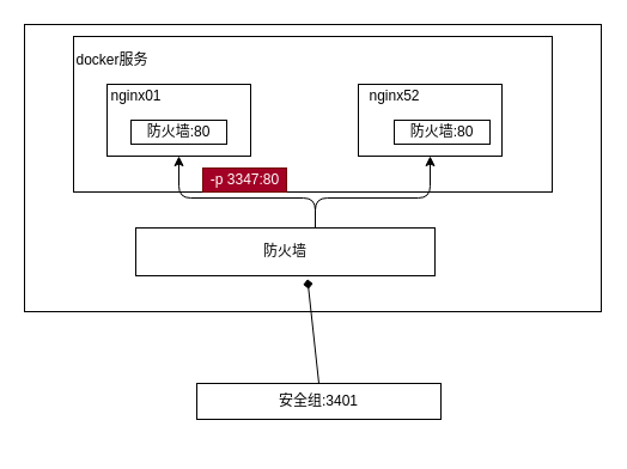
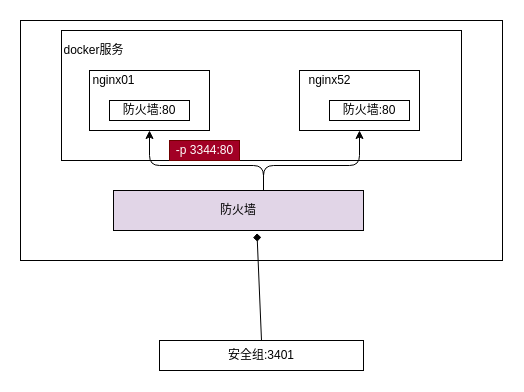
  <mxCell id="0" />
  <mxCell id="1" parent="0" />
- <mxCell id="2" value="安全组:3401" style="rounded=0;whiteSpace=wrap;html=1;" vertex="1" parent="1"><mxGeometry x="164" y="320" width="204" height="30" as="geometry" /></mxCell>
+ <mxCell id="2" value="安全组:3401" style="rounded=0;whiteSpace=wrap;html=1;" vertex="1" parent="1"><mxGeometry x="159" y="340" width="204" height="30" as="geometry" /></mxCell>
  <mxCell id="3" value="" style="rounded=0;whiteSpace=wrap;html=1;" vertex="1" parent="1"><mxGeometry x="20" y="20" width="482" height="240" as="geometry" /></mxCell>
- <mxCell id="4" value="防火墙" style="rounded=0;whiteSpace=wrap;html=1;" vertex="1" parent="1"><mxGeometry x="113" y="190" width="250" height="40" as="geometry" /></mxCell>
+ <mxCell id="4" value="防火墙" style="rounded=0;whiteSpace=wrap;html=1;fillColor=#e1d5e7;" vertex="1" parent="1"><mxGeometry x="113" y="190" width="250" height="40" as="geometry" /></mxCell>
  <mxCell id="5" value="" style="endArrow=diamond;html=1;exitX=0.5;exitY=0;exitDx=0;exitDy=0;entryX=0.574;entryY=1.07;entryDx=0;entryDy=0;entryPerimeter=0;" edge="1" parent="1" source="2" target="4"><mxGeometry width="50" height="50" relative="1" as="geometry"><mxPoint x="209" y="190" as="sourcePoint" /><mxPoint x="259" y="240" as="targetPoint" /></mxGeometry></mxCell>
  <mxCell id="6" value="" style="rounded=0;whiteSpace=wrap;html=1;" vertex="1" parent="1"><mxGeometry x="61" y="30" width="400" height="130" as="geometry" /></mxCell>
  <mxCell id="7" value="docker服务" style="text;html=1;align=center;verticalAlign=middle;resizable=0;points=[];autosize=1;strokeColor=none;fillColor=none;" vertex="1" parent="1"><mxGeometry x="53" y="40" width="80" height="20" as="geometry" /></mxCell>
  <mxCell id="8" value="" style="rounded=0;whiteSpace=wrap;html=1;" vertex="1" parent="1"><mxGeometry x="89" y="70" width="120" height="60" as="geometry" /></mxCell>
  <mxCell id="9" value="nginx01" style="text;html=1;align=center;verticalAlign=middle;resizable=0;points=[];autosize=1;strokeColor=none;fillColor=none;" vertex="1" parent="1"><mxGeometry x="83" y="70" width="60" height="20" as="geometry" /></mxCell>
  <mxCell id="10" value="防火墙:80" style="rounded=0;whiteSpace=wrap;html=1;" vertex="1" parent="1"><mxGeometry x="109" y="100" width="80" height="20" as="geometry" /></mxCell>
  <mxCell id="11" value="" style="rounded=0;whiteSpace=wrap;html=1;" vertex="1" parent="1"><mxGeometry x="299" y="70" width="120" height="60" as="geometry" /></mxCell>
  <mxCell id="12" value="nginx52" style="text;html=1;align=center;verticalAlign=middle;resizable=0;points=[];autosize=1;strokeColor=none;fillColor=none;" vertex="1" parent="1"><mxGeometry x="299" y="70" width="60" height="20" as="geometry" /></mxCell>
  <mxCell id="13" value="防火墙:80" style="rounded=0;whiteSpace=wrap;html=1;" vertex="1" parent="1"><mxGeometry x="329" y="100" width="80" height="20" as="geometry" /></mxCell>
  <mxCell id="14" value="" style="edgeStyle=elbowEdgeStyle;elbow=vertical;endArrow=classic;html=1;entryX=0.5;entryY=1;entryDx=0;entryDy=0;" edge="1" parent="1" target="11"><mxGeometry width="50" height="50" relative="1" as="geometry"><mxPoint x="263" y="190" as="sourcePoint" /><mxPoint x="313" y="140" as="targetPoint" /><Array as="points"><mxPoint x="303" y="165" /></Array></mxGeometry></mxCell>
  <mxCell id="15" value="" style="edgeStyle=elbowEdgeStyle;elbow=vertical;endArrow=classic;html=1;" edge="1" parent="1" target="8"><mxGeometry width="50" height="50" relative="1" as="geometry"><mxPoint x="263" y="190" as="sourcePoint" /><mxPoint x="359" y="130" as="targetPoint" /><Array as="points"><mxPoint x="303" y="165" /></Array></mxGeometry></mxCell>
- <mxCell id="16" value="-p 3347:80" style="text;html=1;align=center;verticalAlign=middle;resizable=0;points=[];autosize=1;strokeColor=#6F0000;fillColor=#a20025;fontColor=#ffffff;" vertex="1" parent="1"><mxGeometry x="169" y="140" width="70" height="20" as="geometry" /></mxCell>
+ <mxCell id="16" value="-p 3344:80" style="text;html=1;align=center;verticalAlign=middle;resizable=0;points=[];autosize=1;strokeColor=#6F0000;fillColor=#a20025;fontColor=#ffffff;" vertex="1" parent="1"><mxGeometry x="169" y="140" width="70" height="20" as="geometry" /></mxCell>
